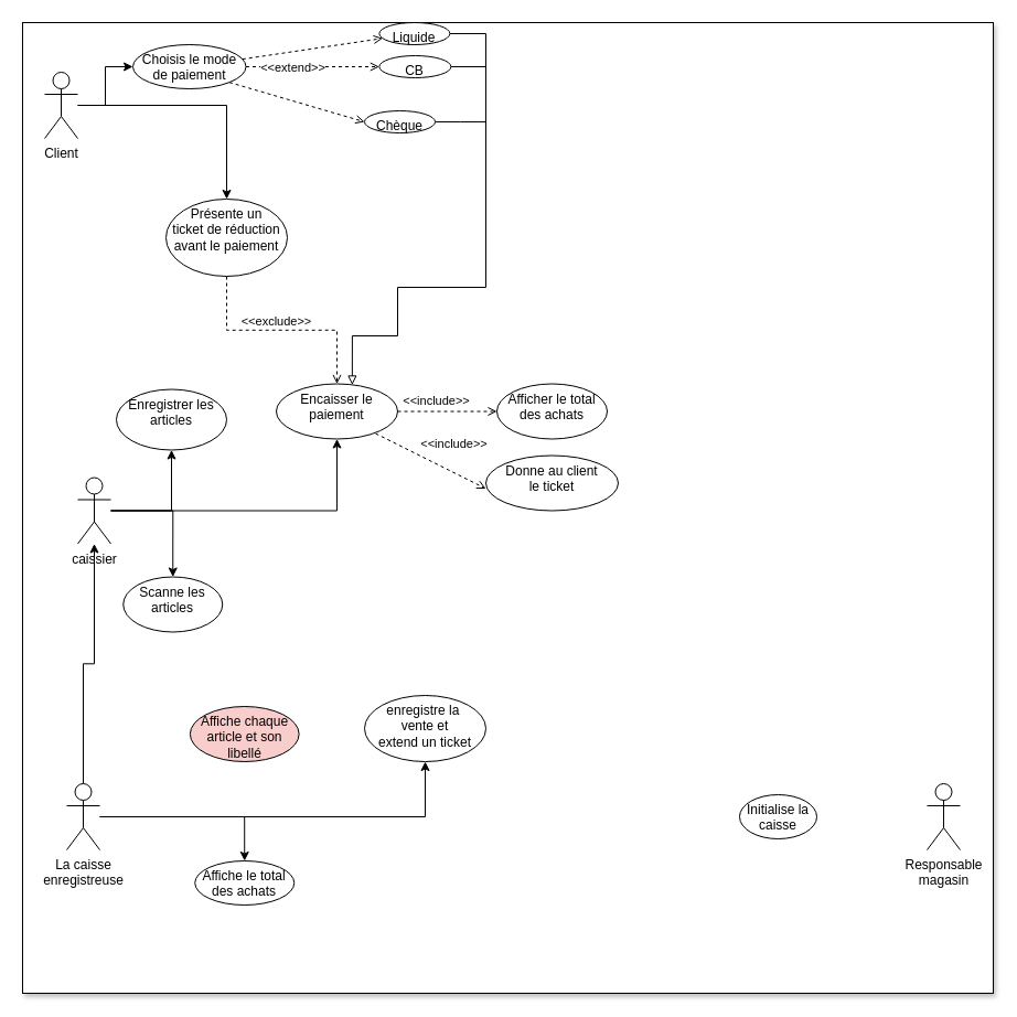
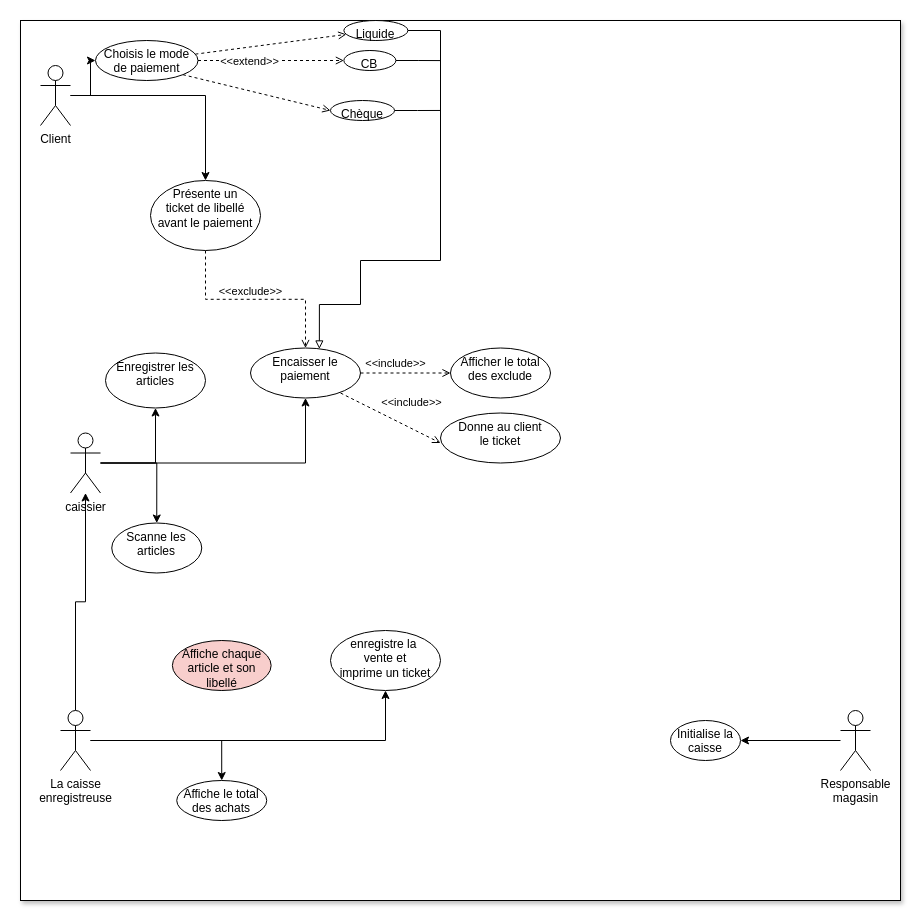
  <mxCell id="0" />
  <mxCell id="1" parent="0" />
  <mxCell id="2" value="" style="whiteSpace=wrap;html=1;aspect=fixed;rounded=0;shadow=1;glass=0;movable=0;resizable=0;rotatable=0;deletable=0;editable=0;locked=1;connectable=0;" vertex="1" parent="1"><mxGeometry x="20" y="20" width="880" height="880" as="geometry" /></mxCell>
  <mxCell id="3" value="" style="edgeStyle=orthogonalEdgeStyle;rounded=0;orthogonalLoop=1;jettySize=auto;html=1;" edge="1" parent="1" source="5" target="24"><mxGeometry relative="1" as="geometry" /></mxCell>
  <mxCell id="4" value="" style="edgeStyle=orthogonalEdgeStyle;rounded=0;orthogonalLoop=1;jettySize=auto;html=1;" edge="1" parent="1" source="5" target="27"><mxGeometry relative="1" as="geometry" /></mxCell>
  <mxCell id="5" value="Client&lt;div&gt;&lt;br&gt;&lt;/div&gt;" style="shape=umlActor;verticalLabelPosition=bottom;verticalAlign=top;html=1;outlineConnect=0;" vertex="1" parent="1"><mxGeometry x="40" y="65" width="30" height="60" as="geometry" /></mxCell>
  <mxCell id="6" value="" style="edgeStyle=orthogonalEdgeStyle;rounded=0;orthogonalLoop=1;jettySize=auto;html=1;" edge="1" parent="1" source="9" target="14"><mxGeometry relative="1" as="geometry" /></mxCell>
  <mxCell id="7" value="" style="edgeStyle=orthogonalEdgeStyle;rounded=0;orthogonalLoop=1;jettySize=auto;html=1;" edge="1" parent="1" source="9" target="18"><mxGeometry relative="1" as="geometry" /></mxCell>
  <mxCell id="8" value="" style="edgeStyle=orthogonalEdgeStyle;rounded=0;orthogonalLoop=1;jettySize=auto;html=1;" edge="1" parent="1" source="9" target="34"><mxGeometry relative="1" as="geometry" /></mxCell>
  <mxCell id="9" value="caissier" style="shape=umlActor;verticalLabelPosition=bottom;verticalAlign=top;html=1;outlineConnect=0;" vertex="1" parent="1"><mxGeometry x="70" y="432.5" width="30" height="60" as="geometry" /></mxCell>
  <mxCell id="10" value="" style="edgeStyle=orthogonalEdgeStyle;rounded=0;orthogonalLoop=1;jettySize=auto;html=1;" edge="1" parent="1" source="13" target="9"><mxGeometry relative="1" as="geometry" /></mxCell>
  <mxCell id="11" value="" style="edgeStyle=orthogonalEdgeStyle;rounded=0;orthogonalLoop=1;jettySize=auto;html=1;" edge="1" parent="1" source="13" target="29"><mxGeometry relative="1" as="geometry" /></mxCell>
  <mxCell id="12" value="" style="edgeStyle=orthogonalEdgeStyle;rounded=0;orthogonalLoop=1;jettySize=auto;html=1;" edge="1" parent="1" source="13" target="30"><mxGeometry relative="1" as="geometry" /></mxCell>
  <mxCell id="13" value="La caisse&lt;div&gt;enregistreuse&lt;/div&gt;" style="shape=umlActor;verticalLabelPosition=bottom;verticalAlign=top;html=1;outlineConnect=0;" vertex="1" parent="1"><mxGeometry x="60" y="710" width="30" height="60" as="geometry" /></mxCell>
  <mxCell id="14" value="Enregistrer les articles" style="ellipse;whiteSpace=wrap;html=1;verticalAlign=top;" vertex="1" parent="1"><mxGeometry x="105" y="352.5" width="100" height="55" as="geometry" /></mxCell>
- <mxCell id="15" value="Afficher le total des achats" style="ellipse;whiteSpace=wrap;html=1;verticalAlign=top;" vertex="1" parent="1"><mxGeometry x="450" y="347.5" width="100" height="50" as="geometry" /></mxCell>
+ <mxCell id="15" value="Afficher le total des exclude" style="ellipse;whiteSpace=wrap;html=1;verticalAlign=top;" vertex="1" parent="1"><mxGeometry x="450" y="347.5" width="100" height="50" as="geometry" /></mxCell>
  <mxCell id="16" value="" style="edgeStyle=orthogonalEdgeStyle;rounded=0;orthogonalLoop=1;jettySize=auto;html=1;dashed=1;endArrow=open;endFill=0;" edge="1" parent="1" source="18" target="15"><mxGeometry relative="1" as="geometry" /></mxCell>
  <mxCell id="17" value="&amp;lt;&amp;lt;include&amp;gt;&amp;gt;" style="edgeLabel;html=1;align=center;verticalAlign=middle;resizable=0;points=[];" vertex="1" connectable="0" parent="16"><mxGeometry x="-0.235" relative="1" as="geometry"><mxPoint y="-10" as="offset" /></mxGeometry></mxCell>
  <mxCell id="18" value="Encaisser le paiement" style="ellipse;whiteSpace=wrap;html=1;verticalAlign=top;" vertex="1" parent="1"><mxGeometry x="250" y="347.5" width="110" height="50" as="geometry" /></mxCell>
  <mxCell id="19" value="&lt;span style=&quot;background-color: transparent; color: light-dark(rgb(0, 0, 0), rgb(255, 255, 255));&quot;&gt;Donne au client&lt;/span&gt;&lt;div&gt;&lt;span style=&quot;background-color: transparent; color: light-dark(rgb(0, 0, 0), rgb(255, 255, 255));&quot;&gt;le ticket&lt;/span&gt;&lt;/div&gt;" style="ellipse;whiteSpace=wrap;html=1;verticalAlign=top;" vertex="1" parent="1"><mxGeometry x="440" y="412.5" width="120" height="50" as="geometry" /></mxCell>
  <mxCell id="20" value="" style="rounded=0;orthogonalLoop=1;jettySize=auto;html=1;dashed=1;endArrow=open;endFill=0;" edge="1" parent="1" source="24" target="38"><mxGeometry relative="1" as="geometry" /></mxCell>
  <mxCell id="21" value="" style="rounded=0;orthogonalLoop=1;jettySize=auto;html=1;dashed=1;endArrow=open;endFill=0;" edge="1" parent="1" source="24" target="40"><mxGeometry relative="1" as="geometry" /></mxCell>
  <mxCell id="22" value="&amp;lt;&amp;lt;extend&amp;gt;&amp;gt;" style="edgeLabel;html=1;align=center;verticalAlign=middle;resizable=0;points=[];" vertex="1" connectable="0" parent="21"><mxGeometry x="-0.302" relative="1" as="geometry"><mxPoint as="offset" /></mxGeometry></mxCell>
  <mxCell id="23" style="rounded=0;orthogonalLoop=1;jettySize=auto;html=1;exitX=1;exitY=1;exitDx=0;exitDy=0;entryX=0;entryY=0.5;entryDx=0;entryDy=0;dashed=1;endArrow=open;endFill=0;" edge="1" parent="1" source="24" target="42"><mxGeometry relative="1" as="geometry" /></mxCell>
- <mxCell id="24" value="Choisis le mode de paiement" style="ellipse;whiteSpace=wrap;html=1;verticalAlign=top;" vertex="1" parent="1"><mxGeometry x="120" y="40" width="102.5" height="40" as="geometry" /></mxCell>
+ <mxCell id="24" value="Choisis le mode de paiement" style="ellipse;whiteSpace=wrap;html=1;verticalAlign=top;" vertex="1" parent="1"><mxGeometry x="95" y="40" width="102.5" height="40" as="geometry" /></mxCell>
  <mxCell id="25" style="edgeStyle=orthogonalEdgeStyle;rounded=0;orthogonalLoop=1;jettySize=auto;html=1;exitX=0.5;exitY=1;exitDx=0;exitDy=0;entryX=0.5;entryY=0;entryDx=0;entryDy=0;dashed=1;endArrow=open;endFill=0;" edge="1" parent="1" source="27" target="18"><mxGeometry relative="1" as="geometry" /></mxCell>
  <mxCell id="26" value="&amp;lt;&amp;lt;exclude&amp;gt;&amp;gt;" style="edgeLabel;html=1;align=center;verticalAlign=middle;resizable=0;points=[];" vertex="1" connectable="0" parent="25"><mxGeometry x="-0.364" y="1" relative="1" as="geometry"><mxPoint x="30" y="-7" as="offset" /></mxGeometry></mxCell>
- <mxCell id="27" value="Présente un&lt;div&gt;ticket de réduction avant le paiement&lt;/div&gt;" style="ellipse;whiteSpace=wrap;html=1;verticalAlign=top;" vertex="1" parent="1"><mxGeometry x="150" y="180" width="110" height="70" as="geometry" /></mxCell>
+ <mxCell id="27" value="Présente un&lt;div&gt;ticket de libellé avant le paiement&lt;/div&gt;" style="ellipse;whiteSpace=wrap;html=1;verticalAlign=top;" vertex="1" parent="1"><mxGeometry x="150" y="180" width="110" height="70" as="geometry" /></mxCell>
  <mxCell id="28" value="Affiche chaque article et son libellé" style="ellipse;whiteSpace=wrap;html=1;verticalAlign=top;fillColor=#f8cecc;" vertex="1" parent="1"><mxGeometry x="171.87" y="640" width="98.75" height="50" as="geometry" /></mxCell>
  <mxCell id="29" value="Affiche le total&lt;div&gt;des achats&lt;/div&gt;" style="ellipse;whiteSpace=wrap;html=1;verticalAlign=top;" vertex="1" parent="1"><mxGeometry x="176.24" y="780" width="90" height="40" as="geometry" /></mxCell>
- <mxCell id="30" value="enregistre la&amp;nbsp;&lt;div&gt;vente et&lt;div&gt;extend un ticket&lt;/div&gt;&lt;/div&gt;" style="ellipse;whiteSpace=wrap;html=1;verticalAlign=top;" vertex="1" parent="1"><mxGeometry x="330" y="630" width="110" height="60" as="geometry" /></mxCell>
+ <mxCell id="30" value="enregistre la&amp;nbsp;&lt;div&gt;vente et&lt;div&gt;imprime un ticket&lt;/div&gt;&lt;/div&gt;" style="ellipse;whiteSpace=wrap;html=1;verticalAlign=top;" vertex="1" parent="1"><mxGeometry x="330" y="630" width="110" height="60" as="geometry" /></mxCell>
+ <mxCell id="31" value="" style="edgeStyle=orthogonalEdgeStyle;rounded=0;orthogonalLoop=1;jettySize=auto;html=1;" edge="1" parent="1" source="32" target="33"><mxGeometry relative="1" as="geometry" /></mxCell>
  <mxCell id="32" value="Responsable&lt;div&gt;magasin&lt;/div&gt;" style="shape=umlActor;verticalLabelPosition=bottom;verticalAlign=top;html=1;outlineConnect=0;" vertex="1" parent="1"><mxGeometry x="840" y="710" width="30" height="60" as="geometry" /></mxCell>
  <mxCell id="33" value="Initialise la caisse" style="ellipse;whiteSpace=wrap;html=1;verticalAlign=top;" vertex="1" parent="1"><mxGeometry x="670" y="720" width="70" height="40" as="geometry" /></mxCell>
  <mxCell id="34" value="Scanne les articles" style="ellipse;whiteSpace=wrap;html=1;verticalAlign=top;" vertex="1" parent="1"><mxGeometry x="111.25" y="522.5" width="90" height="50" as="geometry" /></mxCell>
  <mxCell id="35" value="" style="rounded=0;orthogonalLoop=1;jettySize=auto;html=1;dashed=1;endArrow=open;endFill=0;" edge="1" parent="1"><mxGeometry relative="1" as="geometry"><mxPoint x="340" y="392.5" as="sourcePoint" /><mxPoint x="440" y="442.5" as="targetPoint" /></mxGeometry></mxCell>
  <mxCell id="36" value="&amp;lt;&amp;lt;include&amp;gt;&amp;gt;" style="edgeLabel;html=1;align=center;verticalAlign=middle;resizable=0;points=[];" vertex="1" connectable="0" parent="35"><mxGeometry x="-0.235" relative="1" as="geometry"><mxPoint x="32" y="-10" as="offset" /></mxGeometry></mxCell>
  <mxCell id="37" style="edgeStyle=orthogonalEdgeStyle;rounded=0;orthogonalLoop=1;jettySize=auto;html=1;exitX=1;exitY=0.5;exitDx=0;exitDy=0;endArrow=none;startFill=0;" edge="1" parent="1" source="38"><mxGeometry relative="1" as="geometry"><mxPoint x="440" y="29.909" as="targetPoint" /></mxGeometry></mxCell>
  <mxCell id="38" value="Liquide" style="ellipse;whiteSpace=wrap;html=1;verticalAlign=top;" vertex="1" parent="1"><mxGeometry x="343.38" y="20" width="64" height="20" as="geometry" /></mxCell>
  <mxCell id="39" style="edgeStyle=orthogonalEdgeStyle;rounded=0;orthogonalLoop=1;jettySize=auto;html=1;exitX=1;exitY=0.5;exitDx=0;exitDy=0;endArrow=none;startFill=0;" edge="1" parent="1" source="40"><mxGeometry relative="1" as="geometry"><mxPoint x="440" y="60.091" as="targetPoint" /></mxGeometry></mxCell>
- <mxCell id="40" value="CB" style="ellipse;whiteSpace=wrap;html=1;verticalAlign=top;" vertex="1" parent="1"><mxGeometry x="343.38" y="50" width="65" height="20" as="geometry" /></mxCell>
+ <mxCell id="40" value="CB" style="ellipse;whiteSpace=wrap;html=1;verticalAlign=top;" vertex="1" parent="1"><mxGeometry x="343.38" y="50" width="52" height="20" as="geometry" /></mxCell>
  <mxCell id="41" style="edgeStyle=orthogonalEdgeStyle;rounded=0;orthogonalLoop=1;jettySize=auto;html=1;exitX=1;exitY=0.5;exitDx=0;exitDy=0;endArrow=none;startFill=0;" edge="1" parent="1" source="42"><mxGeometry relative="1" as="geometry"><mxPoint x="440" y="109.957" as="targetPoint" /></mxGeometry></mxCell>
  <mxCell id="42" value="Chèque" style="ellipse;whiteSpace=wrap;html=1;verticalAlign=top;" vertex="1" parent="1"><mxGeometry x="330" y="100" width="64" height="20" as="geometry" /></mxCell>
  <mxCell id="43" value="" style="endArrow=block;html=1;rounded=0;edgeStyle=orthogonalEdgeStyle;entryX=0.626;entryY=0.019;entryDx=0;entryDy=0;entryPerimeter=0;endFill=0;" edge="1" parent="1" target="18"><mxGeometry width="50" height="50" relative="1" as="geometry"><mxPoint x="440" y="30" as="sourcePoint" /><mxPoint x="360" y="210" as="targetPoint" /><Array as="points"><mxPoint x="440" y="260" /><mxPoint x="360" y="260" /><mxPoint x="360" y="304" /><mxPoint x="319" y="304" /></Array></mxGeometry></mxCell>
